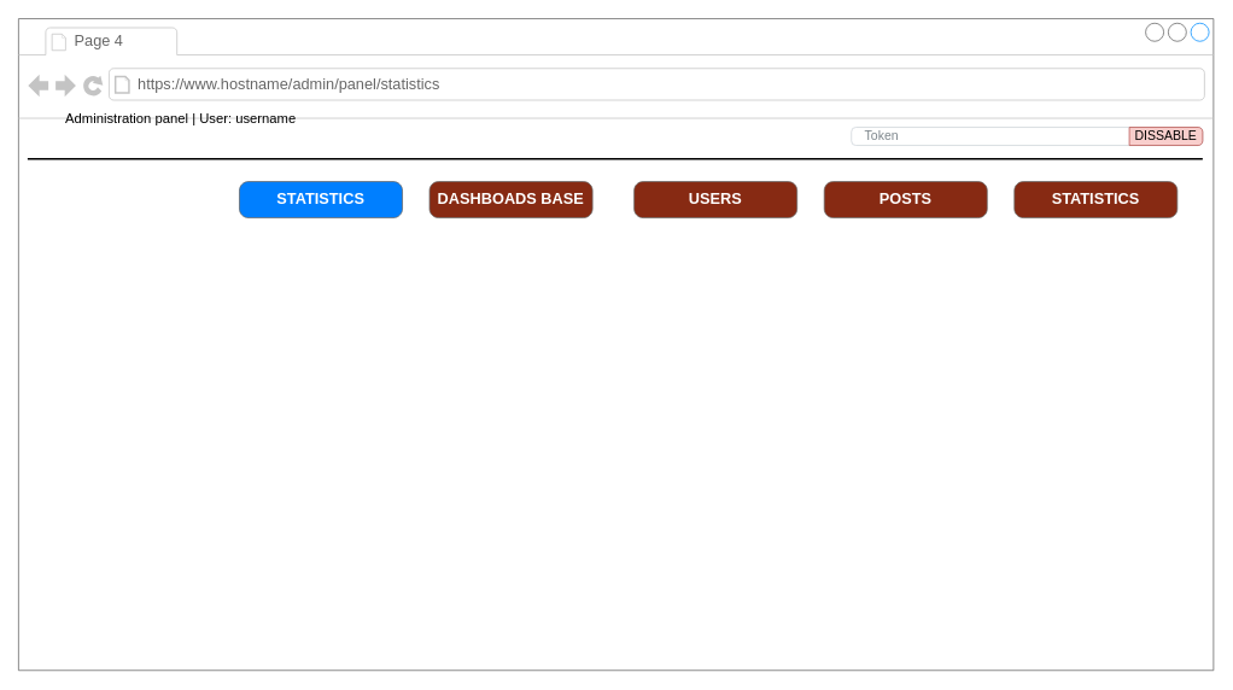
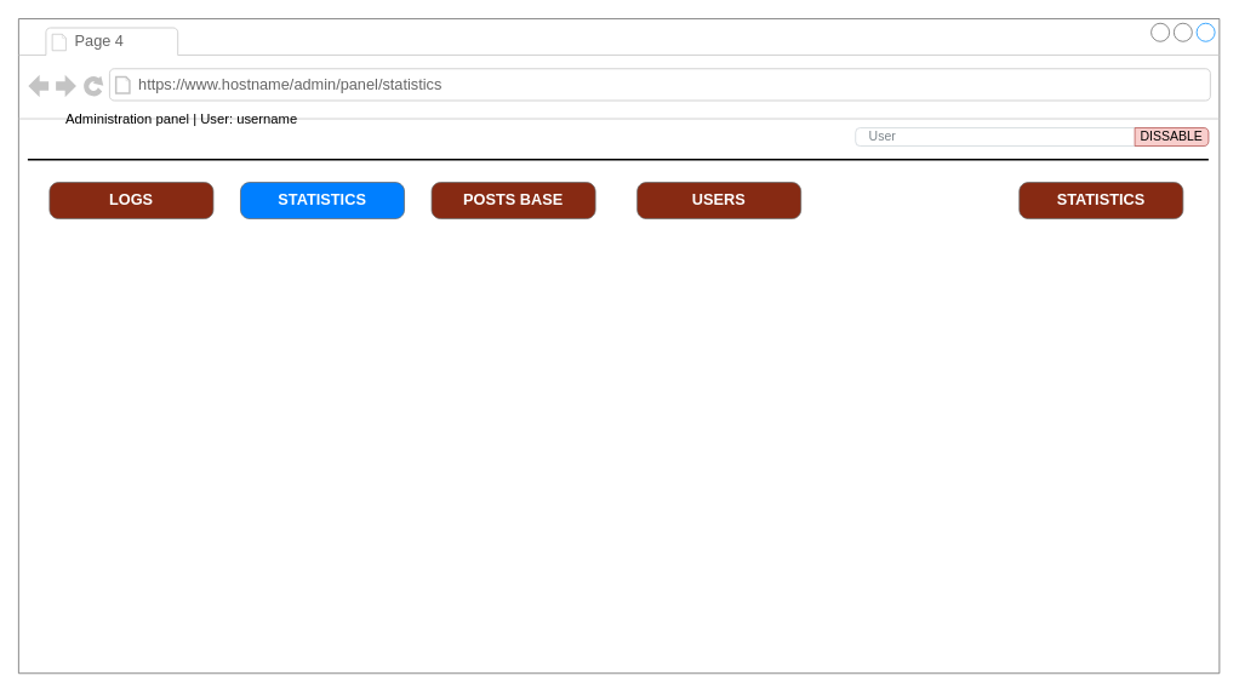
  <mxCell id="0" />
  <mxCell id="1" parent="0" />
  <mxCell id="2" value="" style="strokeWidth=1;shadow=0;dashed=0;align=left;html=1;shape=mxgraph.mockup.containers.browserWindow;rSize=0;strokeColor=#666666;strokeColor2=#008cff;strokeColor3=#c4c4c4;mainText=,;recursiveResize=0;" parent="1" vertex="1"><mxGeometry x="20" y="20" width="1320" height="720" as="geometry" /></mxCell>
  <mxCell id="3" value="Page 4" style="strokeWidth=1;shadow=0;dashed=0;align=center;html=1;shape=mxgraph.mockup.containers.anchor;fontSize=17;fontColor=#666666;align=left;whiteSpace=wrap;" parent="2" vertex="1"><mxGeometry x="60" y="12" width="110" height="26" as="geometry" /></mxCell>
  <mxCell id="4" value="https://www.hostname/admin/panel/statistics" style="strokeWidth=1;shadow=0;dashed=0;align=center;html=1;shape=mxgraph.mockup.containers.anchor;rSize=0;fontSize=17;fontColor=#666666;align=left;" parent="2" vertex="1"><mxGeometry x="130" y="60" width="660" height="26" as="geometry" /></mxCell>
- <mxCell id="5" value="Token" style="html=1;shadow=0;dashed=0;shape=mxgraph.bootstrap.rrect;rSize=5;strokeColor=#CED4DA;html=1;whiteSpace=wrap;fillColor=#FFFFFF;fontColor=#7D868C;align=left;spacingLeft=0;spacing=15;fontSize=14;" parent="2" vertex="1"><mxGeometry x="920" y="120" width="388" height="20" as="geometry" /></mxCell>
+ <mxCell id="5" value="User" style="html=1;shadow=0;dashed=0;shape=mxgraph.bootstrap.rrect;rSize=5;strokeColor=#CED4DA;html=1;whiteSpace=wrap;fillColor=#FFFFFF;fontColor=#7D868C;align=left;spacingLeft=0;spacing=15;fontSize=14;" parent="2" vertex="1"><mxGeometry x="920" y="120" width="388" height="20" as="geometry" /></mxCell>
  <mxCell id="6" value="DISSABLE" style="html=1;shadow=0;dashed=0;shape=mxgraph.bootstrap.rightButton;strokeColor=#b85450;fillColor=#f8cecc;rSize=5;perimeter=none;whiteSpace=wrap;resizeHeight=1;fontSize=14;labelBackgroundColor=none;" parent="5" vertex="1"><mxGeometry x="1" width="81" height="20" relative="1" as="geometry"><mxPoint x="-81" as="offset" /></mxGeometry></mxCell>
  <mxCell id="7" value="" style="line;strokeWidth=2;html=1;textOpacity=20;" parent="2" vertex="1"><mxGeometry x="10" y="150" width="1298" height="10" as="geometry" /></mxCell>
  <mxCell id="8" value="&lt;font style=&quot;font-size: 15px;&quot;&gt;Administration panel | User: username&lt;/font&gt;" style="text;html=1;align=left;verticalAlign=middle;whiteSpace=wrap;rounded=0;" parent="2" vertex="1"><mxGeometry x="50" y="95" width="320" height="30" as="geometry" /></mxCell>
  <mxCell id="9" value="" style="group" parent="2" vertex="1" connectable="0"><mxGeometry x="34" y="180" width="1230" height="40" as="geometry" /></mxCell>
+ <mxCell id="10" value="LOGS" style="strokeWidth=1;shadow=0;dashed=0;align=center;html=1;shape=mxgraph.mockup.buttons.button;strokeColor=#666666;fontColor=#ffffff;mainText=;buttonStyle=round;fontSize=17;fontStyle=1;fillColor=#872A13;whiteSpace=wrap;" parent="9" vertex="1"><mxGeometry width="180" height="40" as="geometry" /></mxCell>
  <mxCell id="11" value="STATISTICS" style="strokeWidth=1;shadow=0;dashed=0;align=center;html=1;shape=mxgraph.mockup.buttons.button;strokeColor=#666666;fontColor=#ffffff;mainText=;buttonStyle=round;fontSize=17;fontStyle=1;fillColor=#007FFF;whiteSpace=wrap;" parent="9" vertex="1"><mxGeometry x="210" width="180" height="40" as="geometry" /></mxCell>
- <mxCell id="12" value="DASHBOADS BASE" style="strokeWidth=1;shadow=0;dashed=0;align=center;html=1;shape=mxgraph.mockup.buttons.button;strokeColor=#666666;fontColor=#ffffff;mainText=;buttonStyle=round;fontSize=17;fontStyle=1;fillColor=#872A13;whiteSpace=wrap;" parent="9" vertex="1"><mxGeometry x="420" width="180" height="40" as="geometry" /></mxCell>
+ <mxCell id="12" value="POSTS BASE" style="strokeWidth=1;shadow=0;dashed=0;align=center;html=1;shape=mxgraph.mockup.buttons.button;strokeColor=#666666;fontColor=#ffffff;mainText=;buttonStyle=round;fontSize=17;fontStyle=1;fillColor=#872A13;whiteSpace=wrap;" parent="9" vertex="1"><mxGeometry x="420" width="180" height="40" as="geometry" /></mxCell>
  <mxCell id="13" value="USERS" style="strokeWidth=1;shadow=0;dashed=0;align=center;html=1;shape=mxgraph.mockup.buttons.button;strokeColor=#666666;fontColor=#ffffff;mainText=;buttonStyle=round;fontSize=17;fontStyle=1;fillColor=#872A13;whiteSpace=wrap;" parent="9" vertex="1"><mxGeometry x="646" width="180" height="40" as="geometry" /></mxCell>
- <mxCell id="14" value="POSTS" style="strokeWidth=1;shadow=0;dashed=0;align=center;html=1;shape=mxgraph.mockup.buttons.button;strokeColor=#666666;fontColor=#ffffff;mainText=;buttonStyle=round;fontSize=17;fontStyle=1;fillColor=#872A13;whiteSpace=wrap;" parent="9" vertex="1"><mxGeometry x="856" width="180" height="40" as="geometry" /></mxCell>
  <mxCell id="15" value="STATISTICS" style="strokeWidth=1;shadow=0;dashed=0;align=center;html=1;shape=mxgraph.mockup.buttons.button;strokeColor=#666666;fontColor=#ffffff;mainText=;buttonStyle=round;fontSize=17;fontStyle=1;fillColor=#872A13;whiteSpace=wrap;" parent="9" vertex="1"><mxGeometry x="1066" width="180" height="40" as="geometry" /></mxCell>
